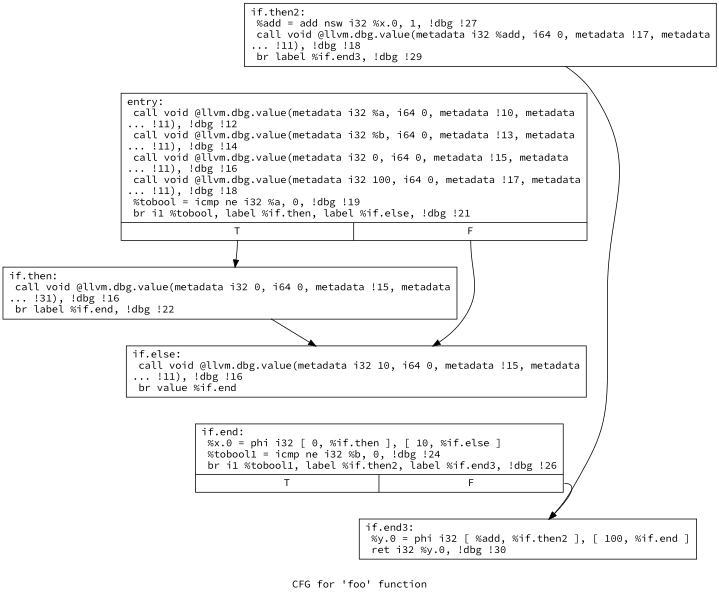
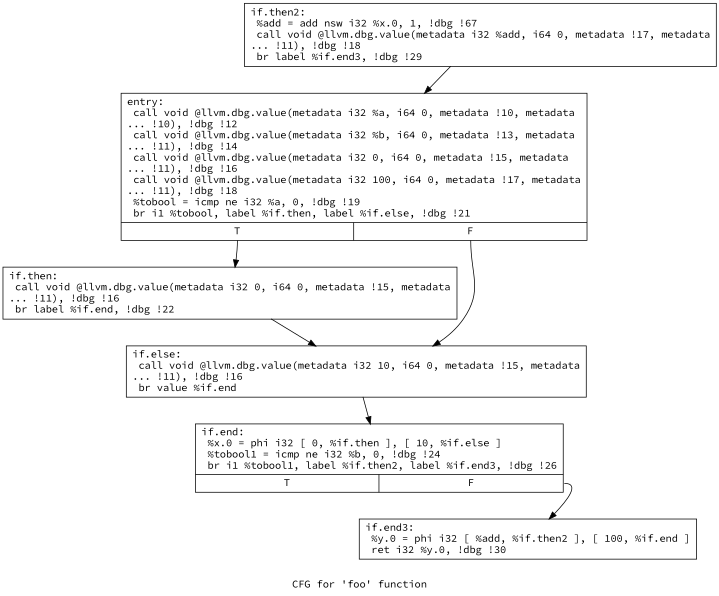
  digraph {
    fontname="Source Code Pro"
    label="CFG for 'foo' function"
    node [fontname="Source Code Pro" shape=record]
    edge [fontname="Source Code Pro"]
-   n1 [label="{entry:\l  call void @llvm.dbg.value(metadata i32 %a, i64 0, metadata !10, metadata\l... !11), !dbg !12\l  call void @llvm.dbg.value(metadata i32 %b, i64 0, metadata !13, metadata\l... !11), !dbg !14\l  call void @llvm.dbg.value(metadata i32 0, i64 0, metadata !15, metadata\l... !11), !dbg !16\l  call void @llvm.dbg.value(metadata i32 100, i64 0, metadata !17, metadata\l... !11), !dbg !18\l  %tobool = icmp ne i32 %a, 0, !dbg !19\l  br i1 %tobool, label %if.then, label %if.else, !dbg !21\l|{<s0>T|<s1>F}}"]
-   n2 [label="{if.then:                                          \l  call void @llvm.dbg.value(metadata i32 0, i64 0, metadata !15, metadata\l... !31), !dbg !16\l  br label %if.end, !dbg !22\l}"]
+   n1 [label="{entry:\l  call void @llvm.dbg.value(metadata i32 %a, i64 0, metadata !10, metadata\l... !10), !dbg !12\l  call void @llvm.dbg.value(metadata i32 %b, i64 0, metadata !13, metadata\l... !11), !dbg !14\l  call void @llvm.dbg.value(metadata i32 0, i64 0, metadata !15, metadata\l... !11), !dbg !16\l  call void @llvm.dbg.value(metadata i32 100, i64 0, metadata !17, metadata\l... !11), !dbg !18\l  %tobool = icmp ne i32 %a, 0, !dbg !19\l  br i1 %tobool, label %if.then, label %if.else, !dbg !21\l|{<s0>T|<s1>F}}"]
+   n2 [label="{if.then:                                          \l  call void @llvm.dbg.value(metadata i32 0, i64 0, metadata !15, metadata\l... !11), !dbg !16\l  br label %if.end, !dbg !22\l}"]
    n3 [label="{if.else:                                          \l  call void @llvm.dbg.value(metadata i32 10, i64 0, metadata !15, metadata\l... !11), !dbg !16\l  br value %if.end\l}"]
    n4 [label="{if.end:                                           \l  %x.0 = phi i32 [ 0, %if.then ], [ 10, %if.else ]\l  %tobool1 = icmp ne i32 %b, 0, !dbg !24\l  br i1 %tobool1, label %if.then2, label %if.end3, !dbg !26\l|{<s0>T|<s1>F}}"]
    n5 [label="{if.end3:                                          \l  %y.0 = phi i32 [ %add, %if.then2 ], [ 100, %if.end ]\l  ret i32 %y.0, !dbg !30\l}"]
-   n6 [label="{if.then2:                                         \l  %add = add nsw i32 %x.0, 1, !dbg !27\l  call void @llvm.dbg.value(metadata i32 %add, i64 0, metadata !17, metadata\l... !11), !dbg !18\l  br label %if.end3, !dbg !29\l}"]
+   n6 [label="{if.then2:                                         \l  %add = add nsw i32 %x.0, 1, !dbg !67\l  call void @llvm.dbg.value(metadata i32 %add, i64 0, metadata !17, metadata\l... !11), !dbg !18\l  br label %if.end3, !dbg !29\l}"]
    n1 -> n2 [tailport=s0]
    n1 -> n3 [tailport=s1]
    n2 -> n3
+   n3 -> n4
    n4 -> n5 [tailport=s1]
-   n6 -> n5
+   n6 -> n1
  }
